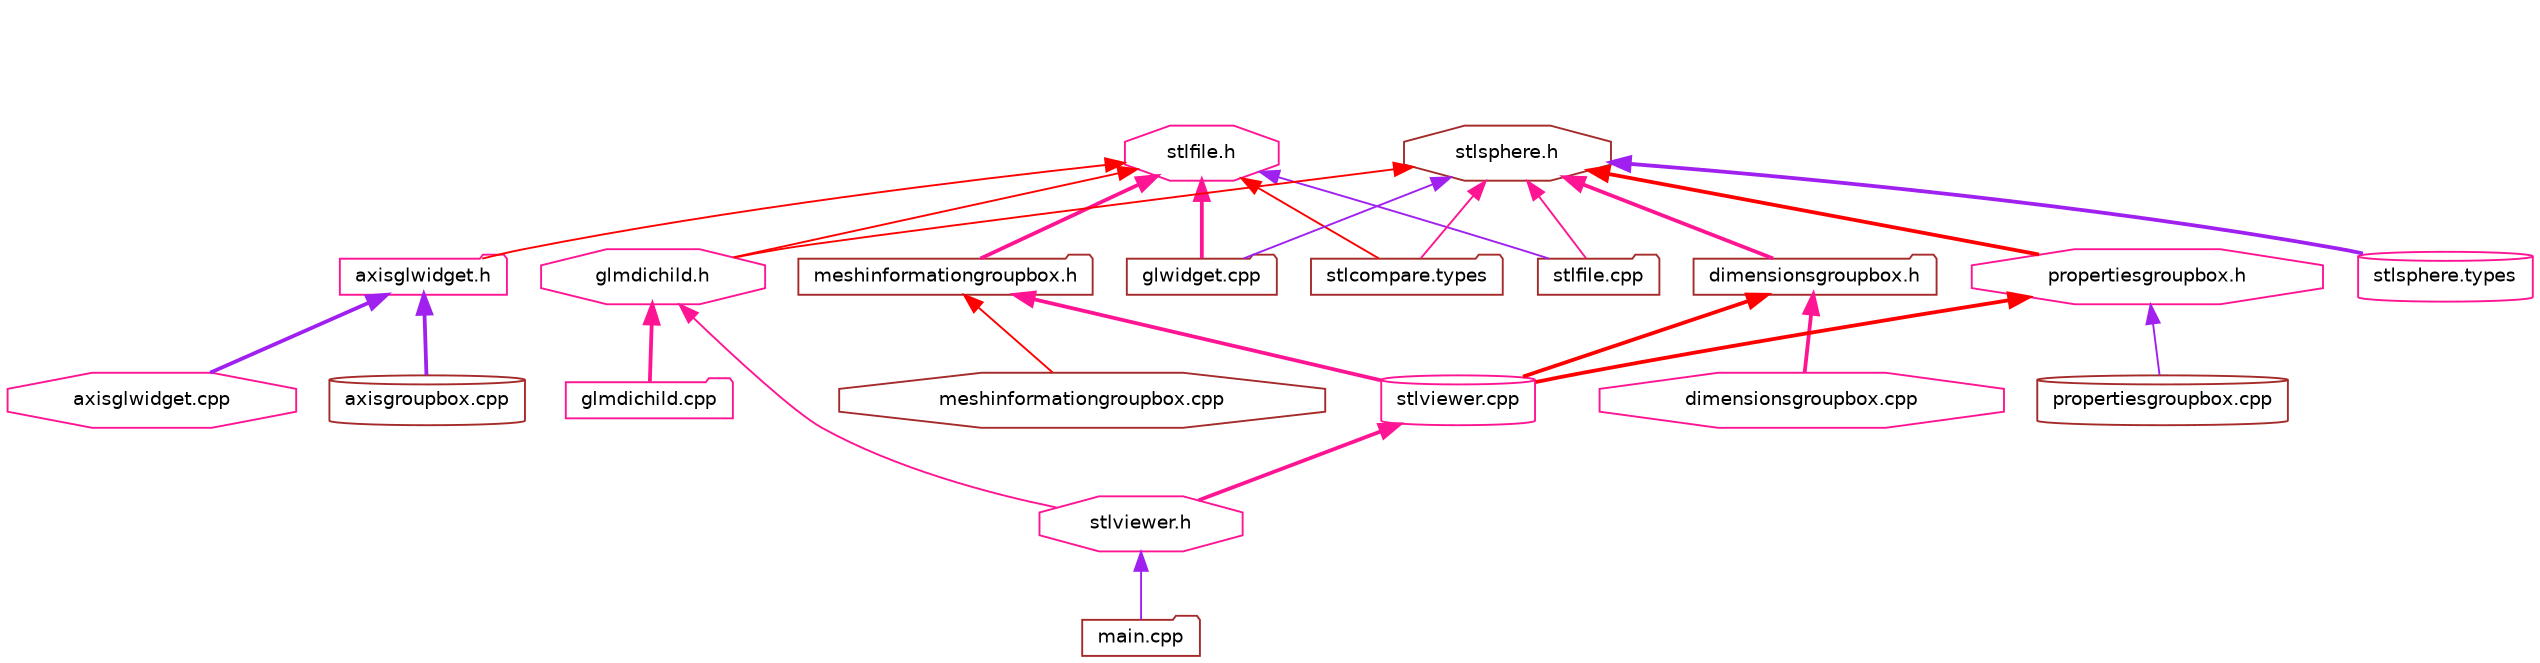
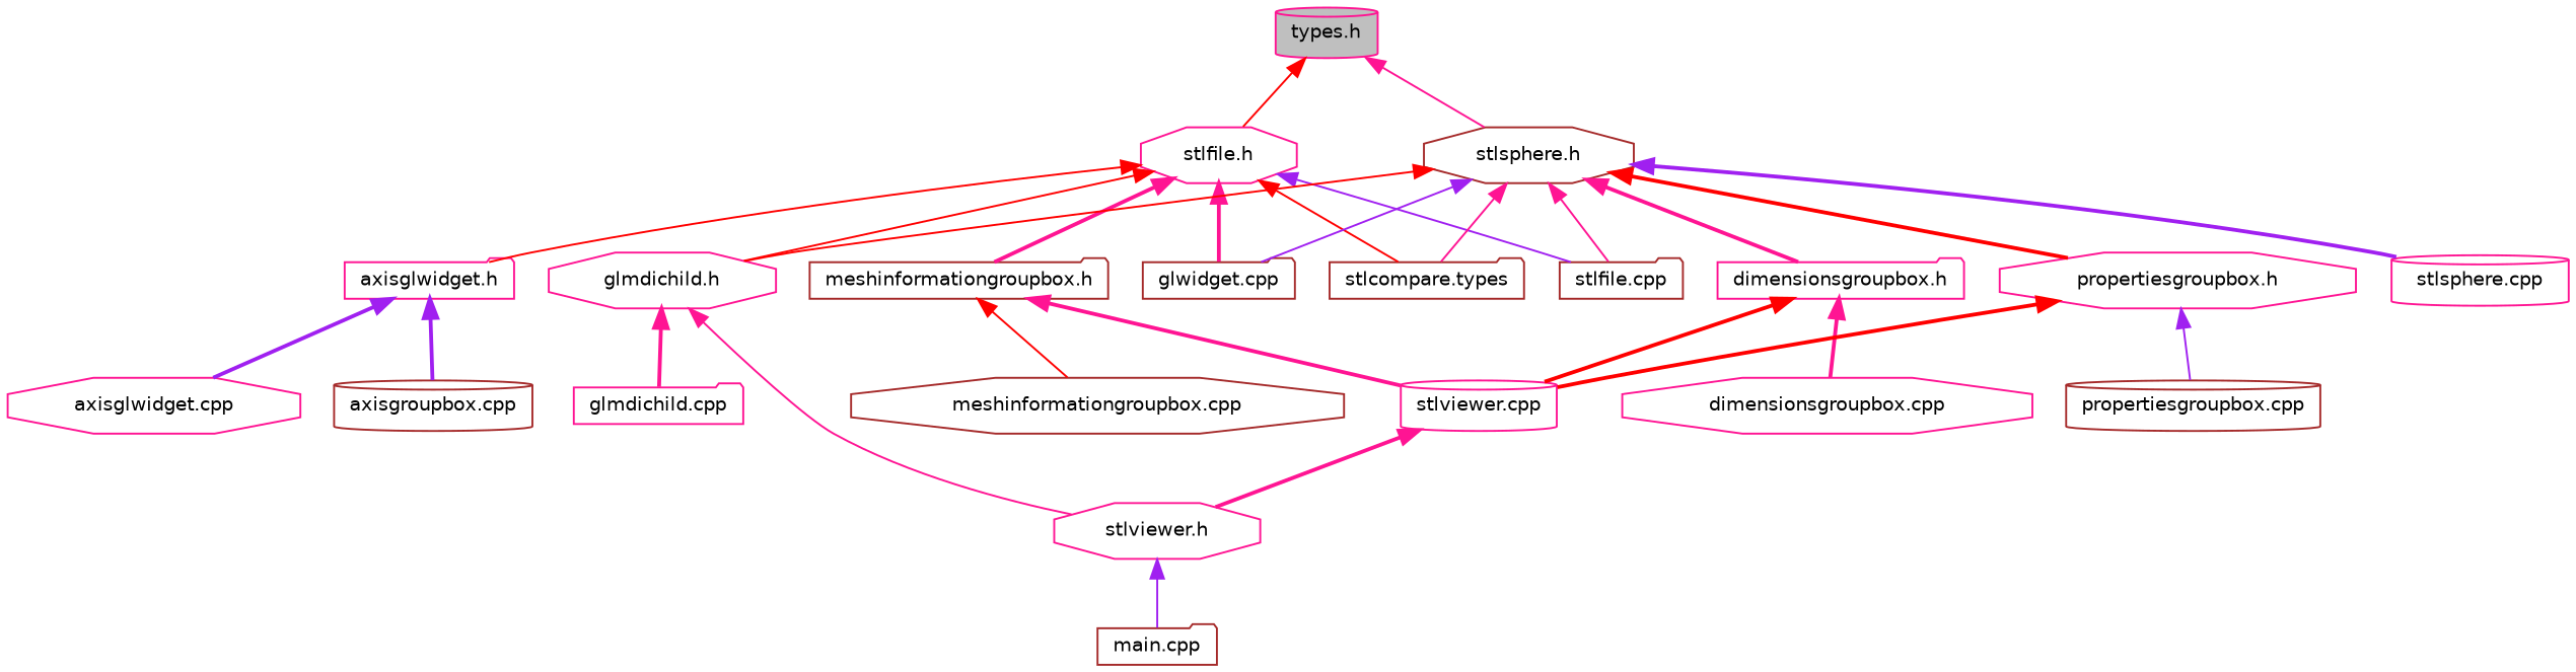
  digraph {
    node [color=deeppink fillcolor=white fontname=Helvetica fontsize=10 shape=octagon style=filled]
    edge [color=deeppink dir=back fontname=Helvetica fontsize=10 labelfontname=Helvetica labelfontsize=10 style=solid]
+   n1 [fillcolor=grey75 fontcolor=black height=0.2 label="types.h" shape=cylinder width=0.4]
    n2 [height=0.2 label="stlfile.h" width=0.4]
    n3 [color=brown height=0.2 label="stlsphere.h" width=0.4]
    n4 [height=0.2 label="axisglwidget.h" shape=folder width=0.4]
    n5 [height=0.2 label="glmdichild.h" width=0.4]
    n6 [color=brown height=0.2 label="glwidget.cpp" shape=folder width=0.4]
    n7 [color=brown height=0.2 label="meshinformationgroupbox.h" shape=folder width=0.4]
    n8 [color=brown height=0.2 label="stlcompare.types" shape=folder width=0.4]
    n9 [color=brown height=0.2 label="stlfile.cpp" shape=folder width=0.4]
-   n10 [color=brown height=0.2 label="dimensionsgroupbox.h" shape=folder width=0.4]
+   n10 [height=0.2 label="dimensionsgroupbox.h" shape=folder width=0.4]
    n11 [height=0.2 label="propertiesgroupbox.h" width=0.4]
-   n12 [height=0.2 label="stlsphere.types" shape=cylinder width=0.4]
+   n12 [height=0.2 label="stlsphere.cpp" shape=cylinder width=0.4]
    n13 [height=0.2 label="axisglwidget.cpp" width=0.4]
    n14 [color=brown height=0.2 label="axisgroupbox.cpp" shape=cylinder width=0.4]
    n15 [height=0.2 label="glmdichild.cpp" shape=folder width=0.4]
    n16 [height=0.2 label="stlviewer.h" width=0.4]
    n17 [height=0.2 label="stlviewer.cpp" shape=cylinder width=0.4]
    n18 [color=brown height=0.2 label="meshinformationgroupbox.cpp" width=0.4]
    n19 [color=brown height=0.2 label="main.cpp" shape=folder width=0.4]
    n20 [height=0.2 label="dimensionsgroupbox.cpp" width=0.4]
    n21 [color=brown height=0.2 label="propertiesgroupbox.cpp" shape=cylinder width=0.4]
+   n1 -> n2 [color=red]
+   n1 -> n3
    n2 -> n4 [color=red]
    n2 -> n5 [color=red]
    n2 -> n6 [style=bold]
    n2 -> n7 [style=bold]
    n2 -> n8 [color=red]
    n2 -> n9 [color=purple]
    n3 -> n5 [color=red]
    n3 -> n6 [color=purple]
    n3 -> n8
    n3 -> n9
    n3 -> n10 [style=bold]
    n3 -> n11 [color=red style=bold]
    n3 -> n12 [color=purple style=bold]
    n4 -> n13 [color=purple style=bold]
    n4 -> n14 [color=purple style=bold]
    n5 -> n15 [style=bold]
    n5 -> n16
    n7 -> n17 [style=bold]
    n7 -> n18 [color=red]
    n10 -> n17 [color=red style=bold]
    n10 -> n20 [style=bold]
    n11 -> n17 [color=red style=bold]
    n11 -> n21 [color=purple]
    n16 -> n19 [color=purple]
    n17 -> n16 [style=bold]
  }
